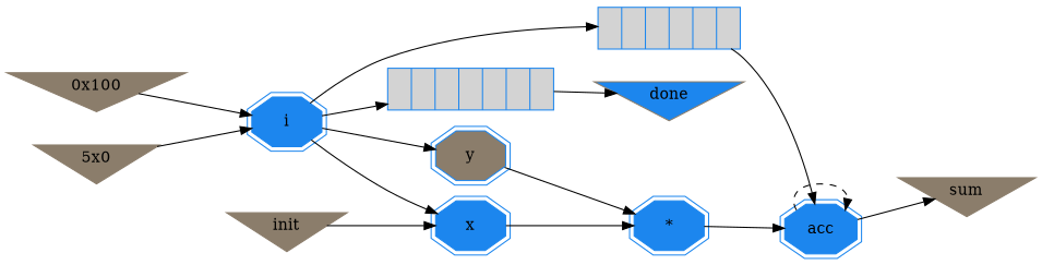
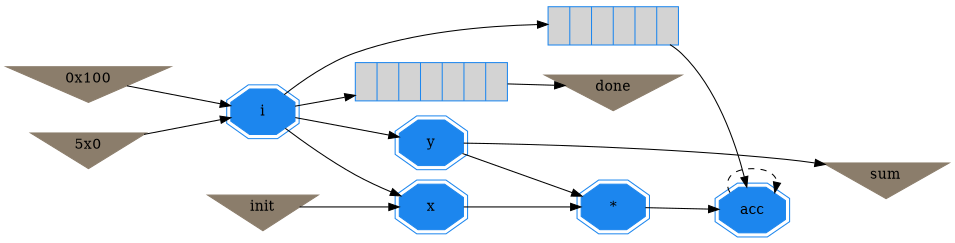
  digraph {
    rankdir=LR
    node [color=dodgerblue2 shape=doubleoctagon style=filled]
    n1 [fillcolor=lightgray label="{|||||}" shape=record]
    n2 [label=acc]
    n3 [color=bisque4 label=sum shape=invtriangle]
    n4 [label=x]
    n5 [label="*"]
    n6 [color=bisque4 label=init shape=invtriangle]
    n7 [label=i]
    n8 [fillcolor=lightgray label="{||||||}" shape=record]
-   n9 [label=y fillcolor=bisque4]
-   n10 [color=bisque4 label=done shape=invtriangle fillcolor=dodgerblue2]
+   n9 [label=y]
+   n10 [color=bisque4 label=done shape=invtriangle]
    n11 [color=bisque4 label="0x100" shape=invtriangle]
    n12 [color=bisque4 label="5x0" shape=invtriangle]
    n1 -> n2
    n2 -> n2 [style=dashed]
-   n2 -> n3
+   n9 -> n3
    n4 -> n5
    n5 -> n2
    n6 -> n4
    n7 -> n1 [headport=input]
    n7 -> n4
    n7 -> n8 [headport=input]
    n7 -> n9
    n8 -> n10
    n9 -> n5
    n11 -> n7
    n12 -> n7
  }
